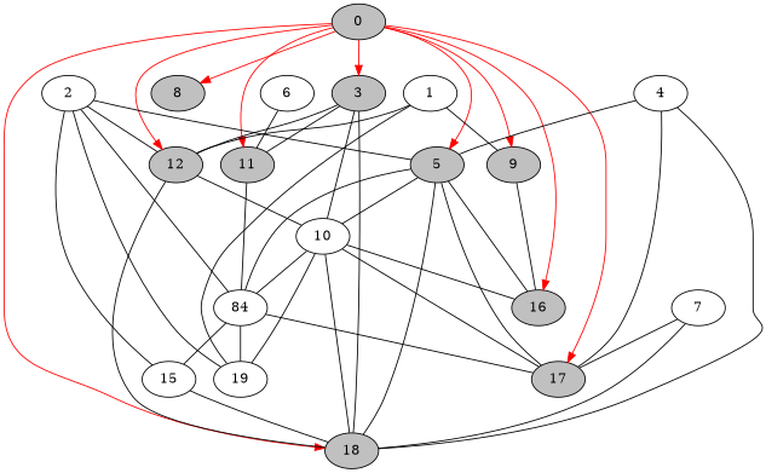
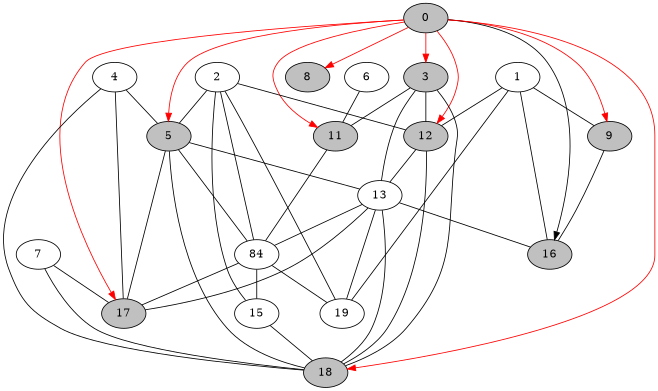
  digraph {
    node [fillcolor=gray style=filled]
    edge [dir=none]
    0
    3
    5
    8
    9
    11
    12
    16
    17
    18
-   13 [label=10 fillcolor="" style=""]
+   13 [fillcolor="" style=""]
    n12 [label=84 fillcolor="" style=""]
    1 [fillcolor="" style=""]
    19 [fillcolor="" style=""]
    2 [fillcolor="" style=""]
    15 [fillcolor="" style=""]
    4 [fillcolor="" style=""]
    6 [fillcolor="" style=""]
    7 [fillcolor="" style=""]
    0 -> 3 [color=red dir=forward]
    0 -> 5 [color=red dir=forward]
    0 -> 8 [color=red dir=forward]
    0 -> 9 [color=red dir=forward]
    0 -> 11 [color=red dir=forward]
    0 -> 12 [color=red dir=forward]
-   0 -> 16 [color=red dir=forward]
+   0 -> 16 [color=black dir=forward]
    0 -> 17 [color=red dir=forward]
    0 -> 18 [color=red dir=forward]
    3 -> 11
    3 -> 12
    3 -> 18
    3 -> 13
-   5 -> 16
+   1 -> 16
    5 -> 17
    5 -> 18
    5 -> 13
    5 -> n12
    9 -> 16
    11 -> n12
    12 -> 18
    12 -> 13
    13 -> 16
    13 -> 17
    13 -> 18
    13 -> n12
    13 -> 19
    n12 -> 17
    n12 -> 19
    n12 -> 15
    1 -> 9
    1 -> 12
    1 -> 19
    2 -> 5
    2 -> 12
    2 -> n12
    2 -> 19
    2 -> 15
    15 -> 18
    4 -> 5
    4 -> 17
    4 -> 18
    6 -> 11
    7 -> 17
    7 -> 18
  }
